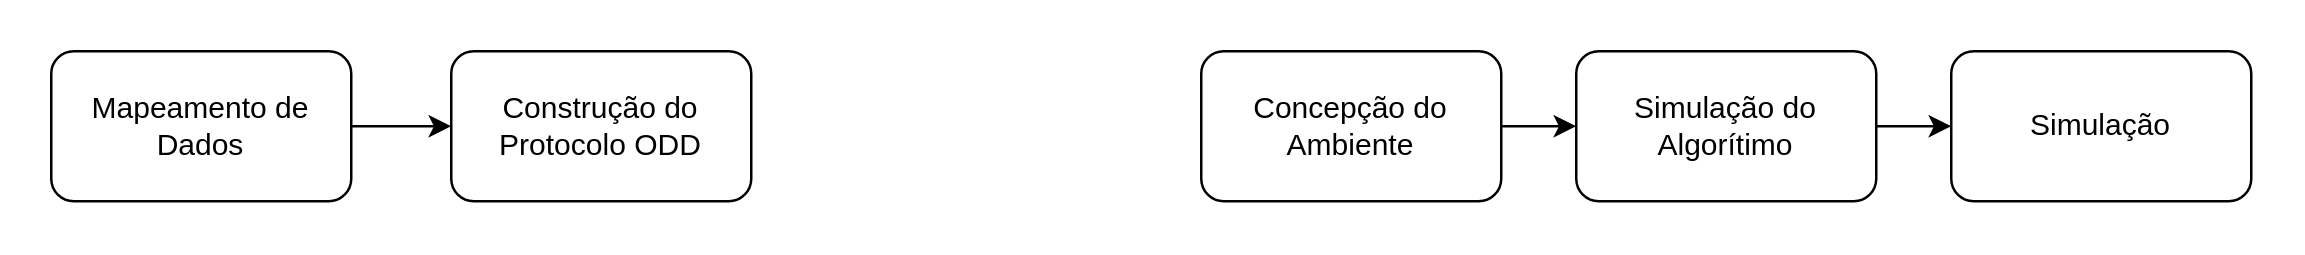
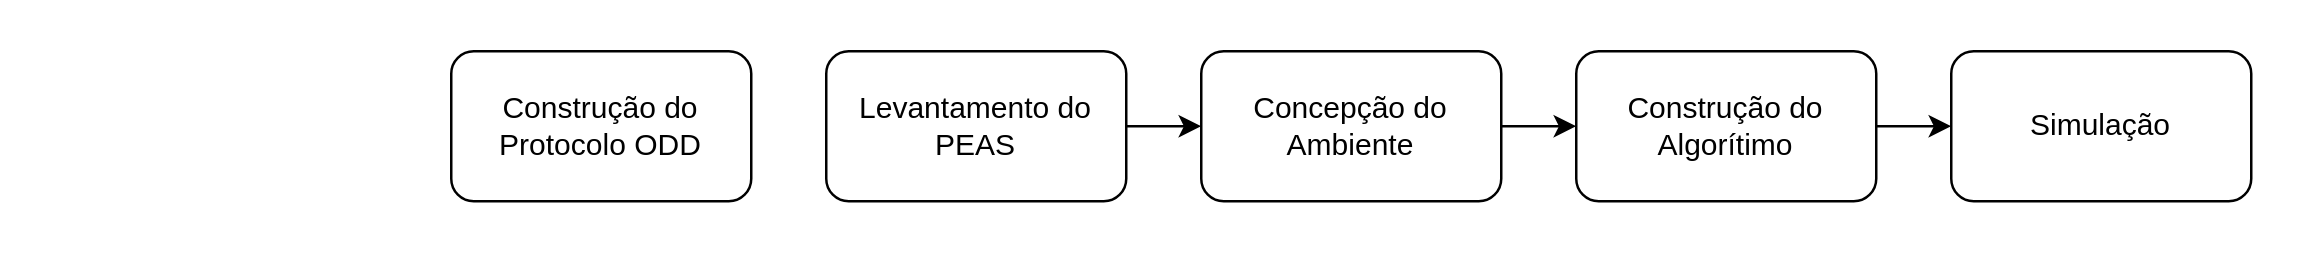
  <mxCell id="0" />
  <mxCell id="1" parent="0" />
  <mxCell id="2" value="Construção do Protocolo ODD" style="rounded=1;whiteSpace=wrap;html=1;" vertex="1" parent="1"><mxGeometry x="180" y="20" width="120" height="60" as="geometry" /></mxCell>
+ <mxCell id="3" value="" style="edgeStyle=orthogonalEdgeStyle;rounded=0;orthogonalLoop=1;jettySize=auto;html=1;" edge="1" parent="1" source="4" target="6"><mxGeometry relative="1" as="geometry" /></mxCell>
+ <mxCell id="4" value="Levantamento do PEAS" style="rounded=1;whiteSpace=wrap;html=1;" vertex="1" parent="1"><mxGeometry x="330" y="20" width="120" height="60" as="geometry" /></mxCell>
  <mxCell id="5" value="" style="edgeStyle=orthogonalEdgeStyle;rounded=0;orthogonalLoop=1;jettySize=auto;html=1;" edge="1" parent="1" source="6" target="8"><mxGeometry relative="1" as="geometry" /></mxCell>
  <mxCell id="6" value="Concepção do Ambiente" style="whiteSpace=wrap;html=1;rounded=1;" vertex="1" parent="1"><mxGeometry x="480" y="20" width="120" height="60" as="geometry" /></mxCell>
  <mxCell id="7" value="" style="edgeStyle=orthogonalEdgeStyle;rounded=0;orthogonalLoop=1;jettySize=auto;html=1;" edge="1" parent="1" source="8" target="9"><mxGeometry relative="1" as="geometry" /></mxCell>
- <mxCell id="8" value="Simulação do Algorítimo" style="whiteSpace=wrap;html=1;rounded=1;" vertex="1" parent="1"><mxGeometry x="630" y="20" width="120" height="60" as="geometry" /></mxCell>
+ <mxCell id="8" value="Construção do Algorítimo" style="whiteSpace=wrap;html=1;rounded=1;" vertex="1" parent="1"><mxGeometry x="630" y="20" width="120" height="60" as="geometry" /></mxCell>
  <mxCell id="9" value="Simulação" style="whiteSpace=wrap;html=1;rounded=1;" vertex="1" parent="1"><mxGeometry x="780" y="20" width="120" height="60" as="geometry" /></mxCell>
- <mxCell id="10" value="" style="edgeStyle=orthogonalEdgeStyle;rounded=0;orthogonalLoop=1;jettySize=auto;html=1;" edge="1" parent="1" source="11" target="2"><mxGeometry relative="1" as="geometry" /></mxCell>
- <mxCell id="11" value="Mapeamento de Dados" style="rounded=1;whiteSpace=wrap;html=1;" vertex="1" parent="1"><mxGeometry x="20" y="20" width="120" height="60" as="geometry" /></mxCell>
